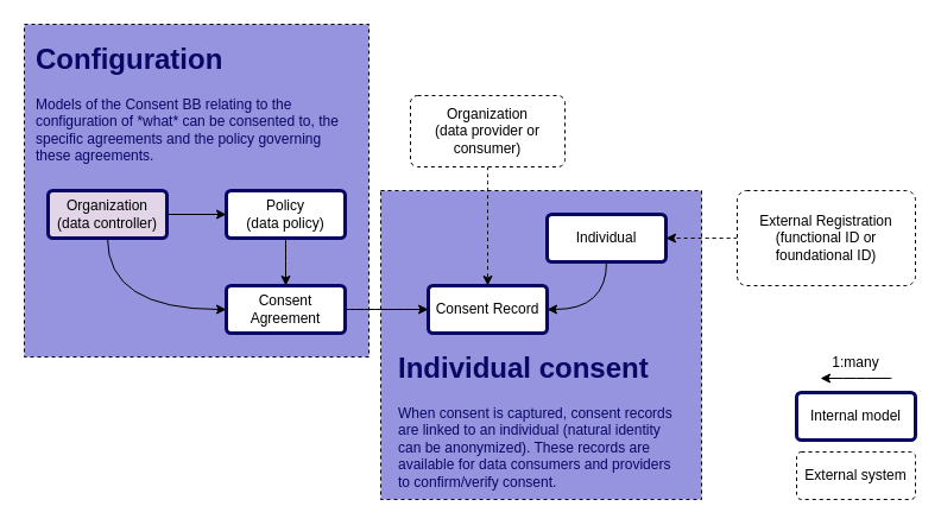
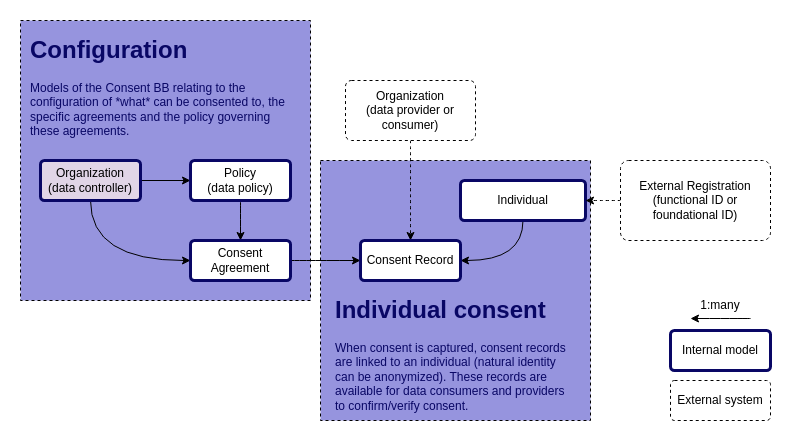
  <mxCell id="0" />
  <mxCell id="1" parent="0" />
  <mxCell id="2" value="" style="rounded=0;whiteSpace=wrap;html=1;dashed=1;strokeColor=#000000;strokeWidth=1;fillColor=#9694DE;" parent="1" vertex="1"><mxGeometry x="320" y="160" width="270" height="260" as="geometry" /></mxCell>
  <mxCell id="3" value="" style="rounded=0;whiteSpace=wrap;html=1;dashed=1;strokeColor=#000000;strokeWidth=1;fillColor=#9694DE;" parent="1" vertex="1"><mxGeometry x="20" y="20" width="290" height="280" as="geometry" /></mxCell>
  <mxCell id="4" style="edgeStyle=orthogonalEdgeStyle;rounded=0;orthogonalLoop=1;jettySize=auto;html=1;entryX=0;entryY=0.5;entryDx=0;entryDy=0;" parent="1" source="6" target="8" edge="1"><mxGeometry relative="1" as="geometry" /></mxCell>
  <mxCell id="5" style="edgeStyle=orthogonalEdgeStyle;curved=1;rounded=0;orthogonalLoop=1;jettySize=auto;html=1;exitX=0.5;exitY=1;exitDx=0;exitDy=0;entryX=0;entryY=0.5;entryDx=0;entryDy=0;" parent="1" source="6" target="10" edge="1"><mxGeometry relative="1" as="geometry"><mxPoint x="110" y="250" as="targetPoint" /></mxGeometry></mxCell>
  <mxCell id="6" value="Organization&lt;br&gt;(data controller)" style="rounded=1;arcSize=10;whiteSpace=wrap;html=1;align=center;strokeWidth=3;strokeColor=#090765;fillColor=#e1d5e7;" parent="1" vertex="1"><mxGeometry x="40" y="160" width="100" height="40" as="geometry" /></mxCell>
  <mxCell id="7" style="edgeStyle=orthogonalEdgeStyle;rounded=0;orthogonalLoop=1;jettySize=auto;html=1;entryX=0.5;entryY=0;entryDx=0;entryDy=0;curved=1;" parent="1" source="8" target="10" edge="1"><mxGeometry relative="1" as="geometry" /></mxCell>
  <mxCell id="8" value="Policy&lt;br&gt;(data policy)" style="rounded=1;arcSize=10;whiteSpace=wrap;html=1;align=center;strokeWidth=3;strokeColor=#090765;" parent="1" vertex="1"><mxGeometry x="190" y="160" width="100" height="40" as="geometry" /></mxCell>
  <mxCell id="9" style="edgeStyle=orthogonalEdgeStyle;curved=1;rounded=0;orthogonalLoop=1;jettySize=auto;html=1;exitX=1;exitY=0.5;exitDx=0;exitDy=0;entryX=0;entryY=0.5;entryDx=0;entryDy=0;" parent="1" source="10" target="15" edge="1"><mxGeometry relative="1" as="geometry" /></mxCell>
  <mxCell id="10" value="Consent Agreement" style="rounded=1;arcSize=10;whiteSpace=wrap;html=1;align=center;strokeWidth=3;strokeColor=#090765;" parent="1" vertex="1"><mxGeometry x="190" y="240" width="100" height="40" as="geometry" /></mxCell>
  <mxCell id="11" style="edgeStyle=orthogonalEdgeStyle;curved=1;rounded=0;orthogonalLoop=1;jettySize=auto;html=1;exitX=0.5;exitY=1;exitDx=0;exitDy=0;entryX=0.5;entryY=0;entryDx=0;entryDy=0;dashed=1;" parent="1" source="12" target="15" edge="1"><mxGeometry relative="1" as="geometry" /></mxCell>
  <mxCell id="12" value="Organization&lt;br&gt;(data provider or consumer)" style="rounded=1;arcSize=10;whiteSpace=wrap;html=1;align=center;dashed=1;" parent="1" vertex="1"><mxGeometry x="345" y="80" width="130" height="60" as="geometry" /></mxCell>
  <mxCell id="13" style="edgeStyle=orthogonalEdgeStyle;curved=1;rounded=0;orthogonalLoop=1;jettySize=auto;html=1;exitX=0.5;exitY=1;exitDx=0;exitDy=0;entryX=1;entryY=0.5;entryDx=0;entryDy=0;" parent="1" source="14" target="15" edge="1"><mxGeometry relative="1" as="geometry" /></mxCell>
- <mxCell id="14" value="Individual" style="rounded=1;arcSize=10;whiteSpace=wrap;html=1;align=center;strokeWidth=3;strokeColor=#090765;" parent="1" vertex="1"><mxGeometry x="460" y="180" width="100" height="40" as="geometry" /></mxCell>
+ <mxCell id="14" value="Individual" style="rounded=1;arcSize=10;whiteSpace=wrap;html=1;align=center;strokeWidth=3;strokeColor=#090765;" parent="1" vertex="1"><mxGeometry x="460" y="180" width="125" height="40" as="geometry" /></mxCell>
  <mxCell id="15" value="Consent Record" style="rounded=1;arcSize=10;whiteSpace=wrap;html=1;align=center;strokeWidth=3;strokeColor=#090765;" parent="1" vertex="1"><mxGeometry x="360" y="240" width="100" height="40" as="geometry" /></mxCell>
  <mxCell id="16" style="edgeStyle=orthogonalEdgeStyle;curved=1;rounded=0;orthogonalLoop=1;jettySize=auto;html=1;exitX=0;exitY=0.5;exitDx=0;exitDy=0;entryX=1;entryY=0.5;entryDx=0;entryDy=0;dashed=1;" parent="1" source="17" target="14" edge="1"><mxGeometry relative="1" as="geometry" /></mxCell>
  <mxCell id="17" value="External Registration&lt;br&gt;(functional ID or foundational ID)" style="rounded=1;arcSize=10;whiteSpace=wrap;html=1;align=center;dashed=1;" parent="1" vertex="1"><mxGeometry x="620" y="160" width="150" height="80" as="geometry" /></mxCell>
  <mxCell id="18" value="&lt;div&gt;External system&lt;/div&gt;" style="rounded=1;arcSize=10;whiteSpace=wrap;html=1;align=center;dashed=1;strokeColor=#000000;strokeWidth=1;" parent="1" vertex="1"><mxGeometry x="670" y="380" width="100" height="40" as="geometry" /></mxCell>
  <mxCell id="19" value="Internal model" style="rounded=1;arcSize=10;whiteSpace=wrap;html=1;align=center;strokeWidth=3;strokeColor=#090765;" parent="1" vertex="1"><mxGeometry x="670" y="330" width="100" height="40" as="geometry" /></mxCell>
  <mxCell id="20" value="&lt;h1&gt;Configuration&lt;/h1&gt;&lt;p&gt;Models of the Consent BB relating to the configuration of *what* can be consented to, the specific agreements and the policy governing these agreements.&lt;br&gt;&lt;/p&gt;" style="text;html=1;strokeColor=none;fillColor=none;spacing=5;spacingTop=-20;whiteSpace=wrap;overflow=hidden;rounded=0;dashed=1;fontColor=#090765;" parent="1" vertex="1"><mxGeometry x="25" y="30" width="280" height="120" as="geometry" /></mxCell>
  <mxCell id="21" value="&lt;h1&gt;Individual consent&lt;br&gt;&lt;/h1&gt;&lt;p&gt;When consent is captured, consent records are linked to an individual (natural identity can be anonymized). These records are available for data consumers and providers  to confirm/verify consent.&lt;br&gt;&lt;/p&gt;" style="text;html=1;strokeColor=none;fillColor=none;spacing=5;spacingTop=-20;whiteSpace=wrap;overflow=hidden;rounded=0;dashed=1;fontColor=#090765;" parent="1" vertex="1"><mxGeometry x="330" y="290" width="250" height="130" as="geometry" /></mxCell>
  <mxCell id="22" value="" style="endArrow=classic;html=1;rounded=0;curved=1;" parent="1" edge="1"><mxGeometry width="50" height="50" relative="1" as="geometry"><mxPoint x="750" y="318" as="sourcePoint" /><mxPoint x="690" y="318" as="targetPoint" /></mxGeometry></mxCell>
  <mxCell id="23" value="1:many" style="text;html=1;strokeColor=none;fillColor=none;align=center;verticalAlign=middle;whiteSpace=wrap;rounded=0;dashed=1;" parent="1" vertex="1"><mxGeometry x="690" y="290" width="60" height="30" as="geometry" /></mxCell>
  <mxCell id="24" style="edgeStyle=orthogonalEdgeStyle;curved=1;rounded=0;orthogonalLoop=1;jettySize=auto;html=1;exitX=0.5;exitY=1;exitDx=0;exitDy=0;" parent="1" source="23" target="23" edge="1"><mxGeometry relative="1" as="geometry" /></mxCell>
